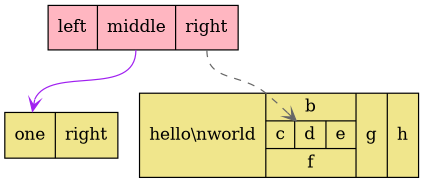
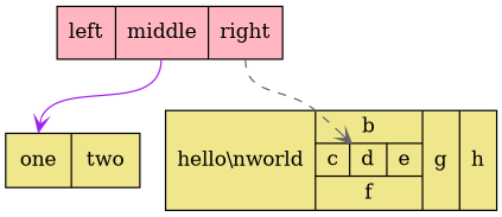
  digraph {
    node [shape=record style=filled fillcolor=khaki]
    edge [arrowhead=vee]
    n1 [label="<f0> left|<f1> middle|<f2> right" fillcolor=lightpink]
-   n2 [label="<f0> one|<f1> right"]
+   n2 [label="<f0> one|<f1> two"]
    n3 [label="hello\\nworld |{ b |{c|<here> d|e}| f}| g | h"]
    n1 -> n2 [headport=f0 tailport=f1 color=purple style=solid]
    n1 -> n3 [headport=here tailport=f2 color=gray40 style=dashed]
  }
